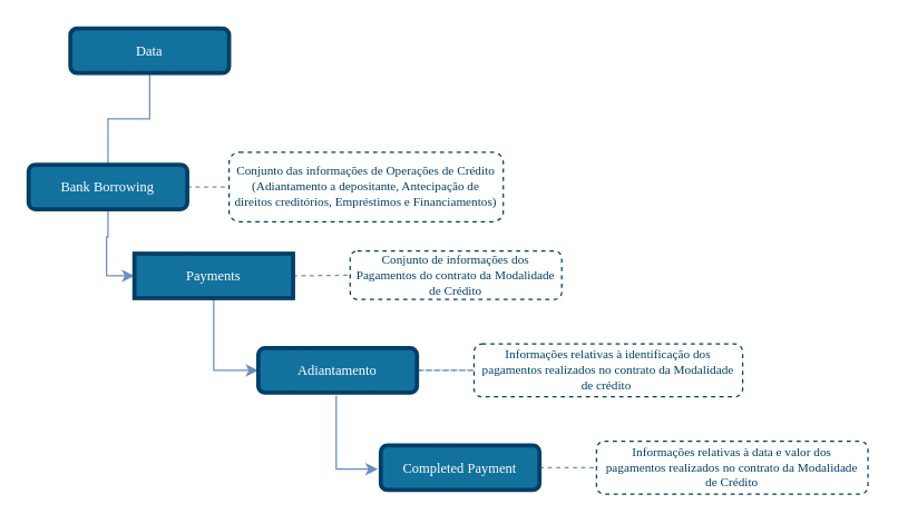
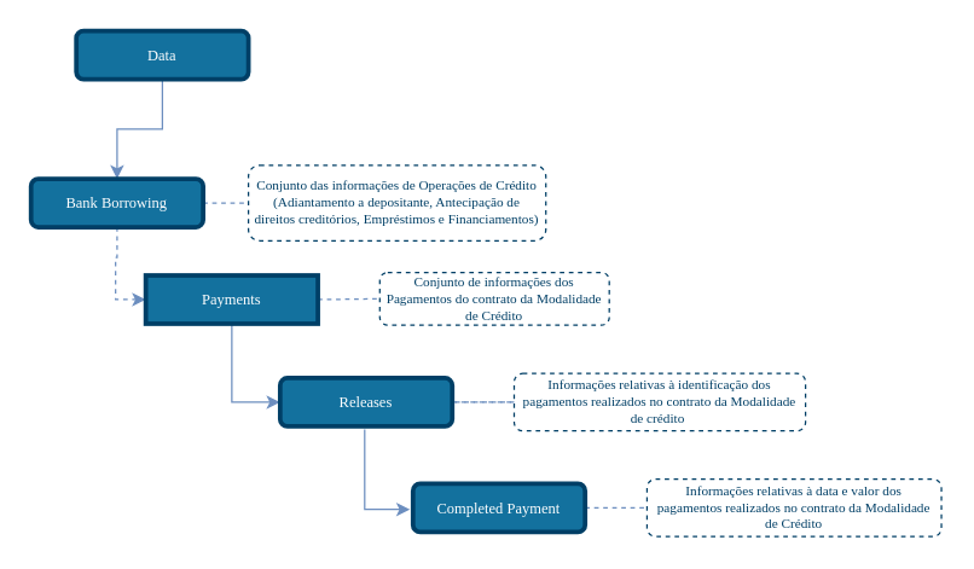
  <mxCell id="0" />
  <mxCell id="1" parent="0" />
  <mxCell id="2" style="edgeStyle=none;rounded=1;orthogonalLoop=1;jettySize=auto;html=1;entryX=0;entryY=0.5;entryDx=0;entryDy=0;dashed=1;endArrow=none;endFill=0;endSize=6;strokeColor=#6C8EBF;exitX=1;exitY=0.5;exitDx=0;exitDy=0;" parent="1" source="14" target="8" edge="1"><mxGeometry relative="1" as="geometry"><mxPoint x="225" y="230" as="sourcePoint" /><mxPoint x="406" y="133" as="targetPoint" /></mxGeometry></mxCell>
- <mxCell id="3" style="edgeStyle=orthogonalEdgeStyle;rounded=0;orthogonalLoop=1;jettySize=auto;html=1;entryX=0.5;entryY=0;entryDx=0;entryDy=0;endSize=6;fillColor=#dae8fc;strokeColor=#6c8ebf;comic=0;shadow=0;backgroundOutline=0;snapToPoint=0;fixDash=0;endArrow=none;endFill=1;exitX=0.5;exitY=1;exitDx=0;exitDy=0;" parent="1" source="12" target="6" edge="1"><mxGeometry relative="1" as="geometry"><mxPoint x="-120" y="-36" as="sourcePoint" /><mxPoint x="-120" y="-4" as="targetPoint" /></mxGeometry></mxCell>
- <mxCell id="4" style="edgeStyle=orthogonalEdgeStyle;rounded=0;orthogonalLoop=1;jettySize=auto;html=1;exitX=0.5;exitY=1;exitDx=0;exitDy=0;entryX=0;entryY=0.5;entryDx=0;entryDy=0;strokeColor=#6C8EBF;endArrow=classic;endFill=1;" parent="1" source="6" target="14" edge="1"><mxGeometry relative="1" as="geometry" /></mxCell>
+ <mxCell id="3" style="edgeStyle=orthogonalEdgeStyle;rounded=0;orthogonalLoop=1;jettySize=auto;html=1;entryX=0.5;entryY=0;entryDx=0;entryDy=0;endSize=6;fillColor=#dae8fc;strokeColor=#6c8ebf;comic=0;shadow=0;backgroundOutline=0;snapToPoint=0;fixDash=0;endArrow=classic;endFill=1;exitX=0.5;exitY=1;exitDx=0;exitDy=0;" parent="1" source="12" target="6" edge="1"><mxGeometry relative="1" as="geometry"><mxPoint x="-120" y="-36" as="sourcePoint" /><mxPoint x="-120" y="-4" as="targetPoint" /></mxGeometry></mxCell>
+ <mxCell id="4" style="edgeStyle=orthogonalEdgeStyle;rounded=0;orthogonalLoop=1;jettySize=auto;html=1;exitX=0.5;exitY=1;exitDx=0;exitDy=0;entryX=0;entryY=0.5;entryDx=0;entryDy=0;strokeColor=#6C8EBF;endArrow=classic;endFill=1;dashed=1;" parent="1" source="6" target="14" edge="1"><mxGeometry relative="1" as="geometry" /></mxCell>
  <mxCell id="5" style="edgeStyle=none;rounded=1;orthogonalLoop=1;jettySize=auto;html=1;exitX=1;exitY=0.5;exitDx=0;exitDy=0;entryX=0;entryY=0.5;entryDx=0;entryDy=0;dashed=1;endArrow=none;endFill=0;endSize=6;strokeColor=#6C8EBF;" parent="1" source="6" target="7" edge="1"><mxGeometry relative="1" as="geometry"><mxPoint x="139" y="88" as="targetPoint" /></mxGeometry></mxCell>
  <mxCell id="6" value="Bank Borrowing" style="rounded=1;whiteSpace=wrap;html=1;comic=0;shadow=0;backgroundOutline=0;snapToPoint=0;fixDash=0;strokeWidth=3;fontFamily=Verdana;fontStyle=0;labelBackgroundColor=none;labelBorderColor=none;fontSize=10;fillColor=#13719E;strokeColor=#003F66;fontColor=#ffffff;" parent="1" vertex="1"><mxGeometry x="20" y="118" width="114" height="32" as="geometry" /></mxCell>
  <mxCell id="7" value="&lt;font style=&quot;font-size: 9px&quot;&gt;Conjunto das informações de Operações de Crédito (Adiantamento a depositante, Antecipação de direitos creditórios, Empréstimos e Financiamentos)&lt;/font&gt;" style="rounded=1;whiteSpace=wrap;html=1;shadow=0;comic=0;strokeColor=#003F66;strokeWidth=1;fillColor=#ffffff;fontFamily=Verdana;fontSize=9;fontColor=#003F66;dashed=1;spacingLeft=5;spacing=0;spacingRight=5;spacingBottom=5;spacingTop=5;align=center;verticalAlign=middle;gradientColor=#ffffff;" parent="1" vertex="1"><mxGeometry x="164" y="109" width="197" height="50" as="geometry" /></mxCell>
  <mxCell id="8" value="&lt;font style=&quot;font-size: 9px&quot;&gt;Conjunto de informações dos Pagamentos do contrato da Modalidade de Crédito&lt;/font&gt;" style="rounded=1;whiteSpace=wrap;html=1;shadow=0;comic=0;strokeColor=#003F66;strokeWidth=1;fillColor=#ffffff;fontFamily=Verdana;fontSize=9;fontColor=#003F66;dashed=1;spacingLeft=5;spacing=0;spacingRight=5;spacingBottom=5;spacingTop=5;align=center;verticalAlign=middle;gradientColor=#ffffff;" parent="1" vertex="1"><mxGeometry x="251" y="180" width="152" height="35" as="geometry" /></mxCell>
  <mxCell id="9" style="edgeStyle=none;rounded=1;orthogonalLoop=1;jettySize=auto;html=1;entryX=0;entryY=0.5;entryDx=0;entryDy=0;dashed=1;endArrow=none;endFill=0;endSize=6;strokeColor=#6C8EBF;exitX=1;exitY=0.5;exitDx=0;exitDy=0;" parent="1" source="15" target="10" edge="1"><mxGeometry relative="1" as="geometry"><mxPoint x="314" y="289" as="sourcePoint" /><mxPoint x="495" y="192" as="targetPoint" /></mxGeometry></mxCell>
  <mxCell id="10" value="&lt;font style=&quot;font-size: 9px&quot;&gt;Informações relativas à identificação dos pagamentos realizados no contrato da Modalidade de crédito&amp;nbsp;&lt;/font&gt;" style="rounded=1;whiteSpace=wrap;html=1;shadow=0;comic=0;strokeColor=#003F66;strokeWidth=1;fillColor=#ffffff;fontFamily=Verdana;fontSize=9;fontColor=#003F66;dashed=1;spacingLeft=5;spacing=0;spacingRight=5;spacingBottom=5;spacingTop=5;align=center;verticalAlign=middle;gradientColor=#ffffff;" parent="1" vertex="1"><mxGeometry x="340" y="247" width="193" height="38" as="geometry" /></mxCell>
  <mxCell id="11" style="edgeStyle=orthogonalEdgeStyle;rounded=0;orthogonalLoop=1;jettySize=auto;html=1;exitX=0.5;exitY=1;exitDx=0;exitDy=0;entryX=0;entryY=0.5;entryDx=0;entryDy=0;strokeColor=#6C8EBF;endArrow=classic;endFill=1;" parent="1" source="14" target="15" edge="1"><mxGeometry relative="1" as="geometry"><mxPoint x="67" y="160" as="sourcePoint" /><mxPoint x="106" y="208" as="targetPoint" /></mxGeometry></mxCell>
  <mxCell id="12" value="Data" style="rounded=1;whiteSpace=wrap;html=1;comic=0;shadow=0;backgroundOutline=0;snapToPoint=0;fixDash=0;strokeWidth=3;fontFamily=Verdana;fontStyle=0;labelBackgroundColor=none;labelBorderColor=none;fontSize=10;fillColor=#13719E;strokeColor=#003F66;fontColor=#ffffff;" parent="1" vertex="1"><mxGeometry x="50" y="20" width="114" height="32" as="geometry" /></mxCell>
  <mxCell id="13" style="edgeStyle=none;rounded=1;orthogonalLoop=1;jettySize=auto;html=1;entryX=0;entryY=0.5;entryDx=0;entryDy=0;dashed=1;endArrow=none;endFill=0;endSize=6;strokeColor=#6C8EBF;exitX=1;exitY=0.5;exitDx=0;exitDy=0;" parent="1" edge="1"><mxGeometry relative="1" as="geometry"><mxPoint x="301" y="266" as="sourcePoint" /><mxPoint x="342" y="266" as="targetPoint" /></mxGeometry></mxCell>
  <mxCell id="14" value="Payments" style="whiteSpace=wrap;html=1;comic=0;shadow=0;backgroundOutline=0;snapToPoint=0;fixDash=0;strokeWidth=3;fontFamily=Verdana;fontStyle=0;labelBackgroundColor=none;labelBorderColor=none;fontSize=10;fillColor=#13719E;strokeColor=#003F66;fontColor=#ffffff;rounded=0;" parent="1" vertex="1"><mxGeometry x="96" y="182" width="114" height="32" as="geometry" /></mxCell>
- <mxCell id="15" value="Adiantamento" style="rounded=1;whiteSpace=wrap;html=1;comic=0;shadow=0;backgroundOutline=0;snapToPoint=0;fixDash=0;strokeWidth=3;fontFamily=Verdana;fontStyle=0;labelBackgroundColor=none;labelBorderColor=none;fontSize=10;fillColor=#13719E;strokeColor=#003F66;fontColor=#ffffff;" parent="1" vertex="1"><mxGeometry x="185" y="250" width="114" height="32" as="geometry" /></mxCell>
+ <mxCell id="15" value="Releases" style="rounded=1;whiteSpace=wrap;html=1;comic=0;shadow=0;backgroundOutline=0;snapToPoint=0;fixDash=0;strokeWidth=3;fontFamily=Verdana;fontStyle=0;labelBackgroundColor=none;labelBorderColor=none;fontSize=10;fillColor=#13719E;strokeColor=#003F66;fontColor=#ffffff;" parent="1" vertex="1"><mxGeometry x="185" y="250" width="114" height="32" as="geometry" /></mxCell>
  <mxCell id="16" style="edgeStyle=none;rounded=1;orthogonalLoop=1;jettySize=auto;html=1;entryX=0;entryY=0.5;entryDx=0;entryDy=0;dashed=1;endArrow=none;endFill=0;endSize=6;strokeColor=#6C8EBF;exitX=1;exitY=0.5;exitDx=0;exitDy=0;" edge="1" parent="1" source="19" target="17"><mxGeometry relative="1" as="geometry"><mxPoint x="384" y="355" as="sourcePoint" /><mxPoint x="565" y="258" as="targetPoint" /></mxGeometry></mxCell>
  <mxCell id="17" value="&lt;font style=&quot;font-size: 9px&quot;&gt;Informações relativas à data e valor dos pagamentos realizados no contrato da Modalidade de Crédito&lt;/font&gt;" style="rounded=1;whiteSpace=wrap;html=1;shadow=0;comic=0;strokeColor=#003F66;strokeWidth=1;fillColor=#ffffff;fontFamily=Verdana;fontSize=9;fontColor=#003F66;dashed=1;spacingLeft=5;spacing=0;spacingRight=5;spacingBottom=5;spacingTop=5;align=center;verticalAlign=middle;gradientColor=#ffffff;" vertex="1" parent="1"><mxGeometry x="428" y="317" width="195" height="38" as="geometry" /></mxCell>
  <mxCell id="18" style="edgeStyle=orthogonalEdgeStyle;rounded=0;orthogonalLoop=1;jettySize=auto;html=1;strokeColor=#6C8EBF;endArrow=classic;endFill=1;" edge="1" parent="1"><mxGeometry relative="1" as="geometry"><mxPoint x="241" y="284" as="sourcePoint" /><mxPoint x="271" y="337" as="targetPoint" /><Array as="points"><mxPoint x="241" y="337" /></Array></mxGeometry></mxCell>
  <mxCell id="19" value="Completed Payment" style="rounded=1;whiteSpace=wrap;html=1;comic=0;shadow=0;backgroundOutline=0;snapToPoint=0;fixDash=0;strokeWidth=3;fontFamily=Verdana;fontStyle=0;labelBackgroundColor=none;labelBorderColor=none;fontSize=10;fillColor=#13719E;strokeColor=#003F66;fontColor=#ffffff;" vertex="1" parent="1"><mxGeometry x="273" y="320" width="114" height="32" as="geometry" /></mxCell>
